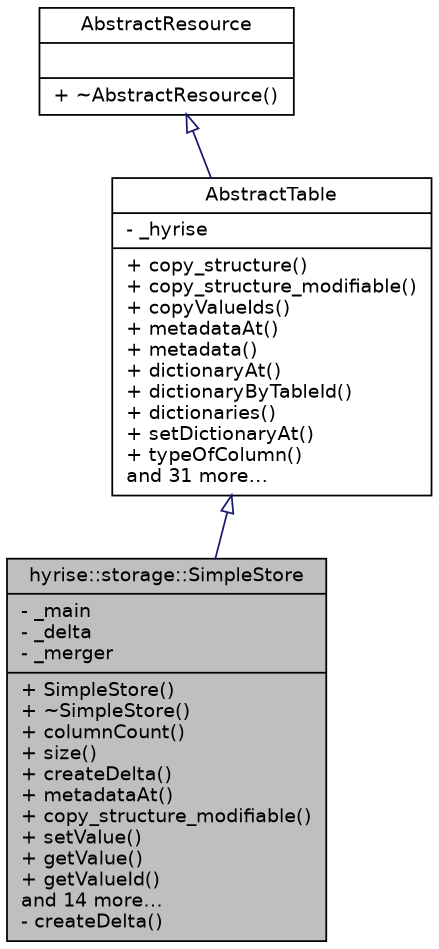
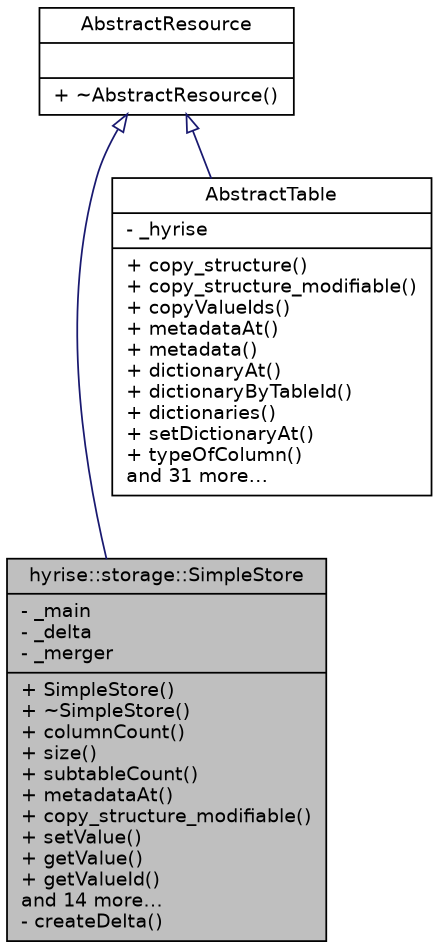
  digraph {
    node [color=black fillcolor=white fontname=Helvetica fontsize=11 shape=record style=filled]
    edge [arrowtail=onormal color=midnightblue dir=back fontname=Helvetica fontsize=11 labelfontname=Helvetica labelfontsize=11 style=solid]
-   n1 [fillcolor=grey75 fontcolor=black height=0.2 label="{hyrise::storage::SimpleStore\n|- _main\l- _delta\l- _merger\l|+ SimpleStore()\l+ ~SimpleStore()\l+ columnCount()\l+ size()\l+ createDelta()\l+ metadataAt()\l+ copy_structure_modifiable()\l+ setValue()\l+ getValue()\l+ getValueId()\land 14 more...\l- createDelta()\l}" width=0.4]
+   n1 [fillcolor=grey75 fontcolor=black height=0.2 label="{hyrise::storage::SimpleStore\n|- _main\l- _delta\l- _merger\l|+ SimpleStore()\l+ ~SimpleStore()\l+ columnCount()\l+ size()\l+ subtableCount()\l+ metadataAt()\l+ copy_structure_modifiable()\l+ setValue()\l+ getValue()\l+ getValueId()\land 14 more...\l- createDelta()\l}" width=0.4]
    n2 [height=0.2 label="{AbstractTable\n|- _hyrise\l|+ copy_structure()\l+ copy_structure_modifiable()\l+ copyValueIds()\l+ metadataAt()\l+ metadata()\l+ dictionaryAt()\l+ dictionaryByTableId()\l+ dictionaries()\l+ setDictionaryAt()\l+ typeOfColumn()\land 31 more...\l}" width=0.4]
    n3 [height=0.2 label="{AbstractResource\n||+ ~AbstractResource()\l}" width=0.4]
-   n2 -> n1
+   n3 -> n1
    n3 -> n2
  }
